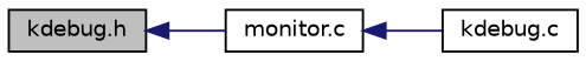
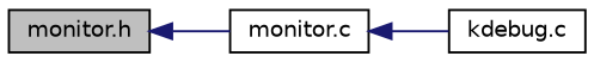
  digraph {
    rankdir=LR
    node [color=black fillcolor=white fontname=Helvetica fontsize=10 shape=record style=filled]
    edge [color=midnightblue dir=back fontname=Helvetica fontsize=10 labelfontname=Helvetica labelfontsize=10 style=solid]
-   n1 [fillcolor=grey75 fontcolor=black height=0.2 label="kdebug.h" width=0.4]
+   n1 [fillcolor=grey75 fontcolor=black height=0.2 label="monitor.h" width=0.4]
    n2 [height=0.2 label="monitor.c" width=0.4]
    n3 [height=0.2 label="kdebug.c" width=0.4]
    n1 -> n2
    n2 -> n3
  }
